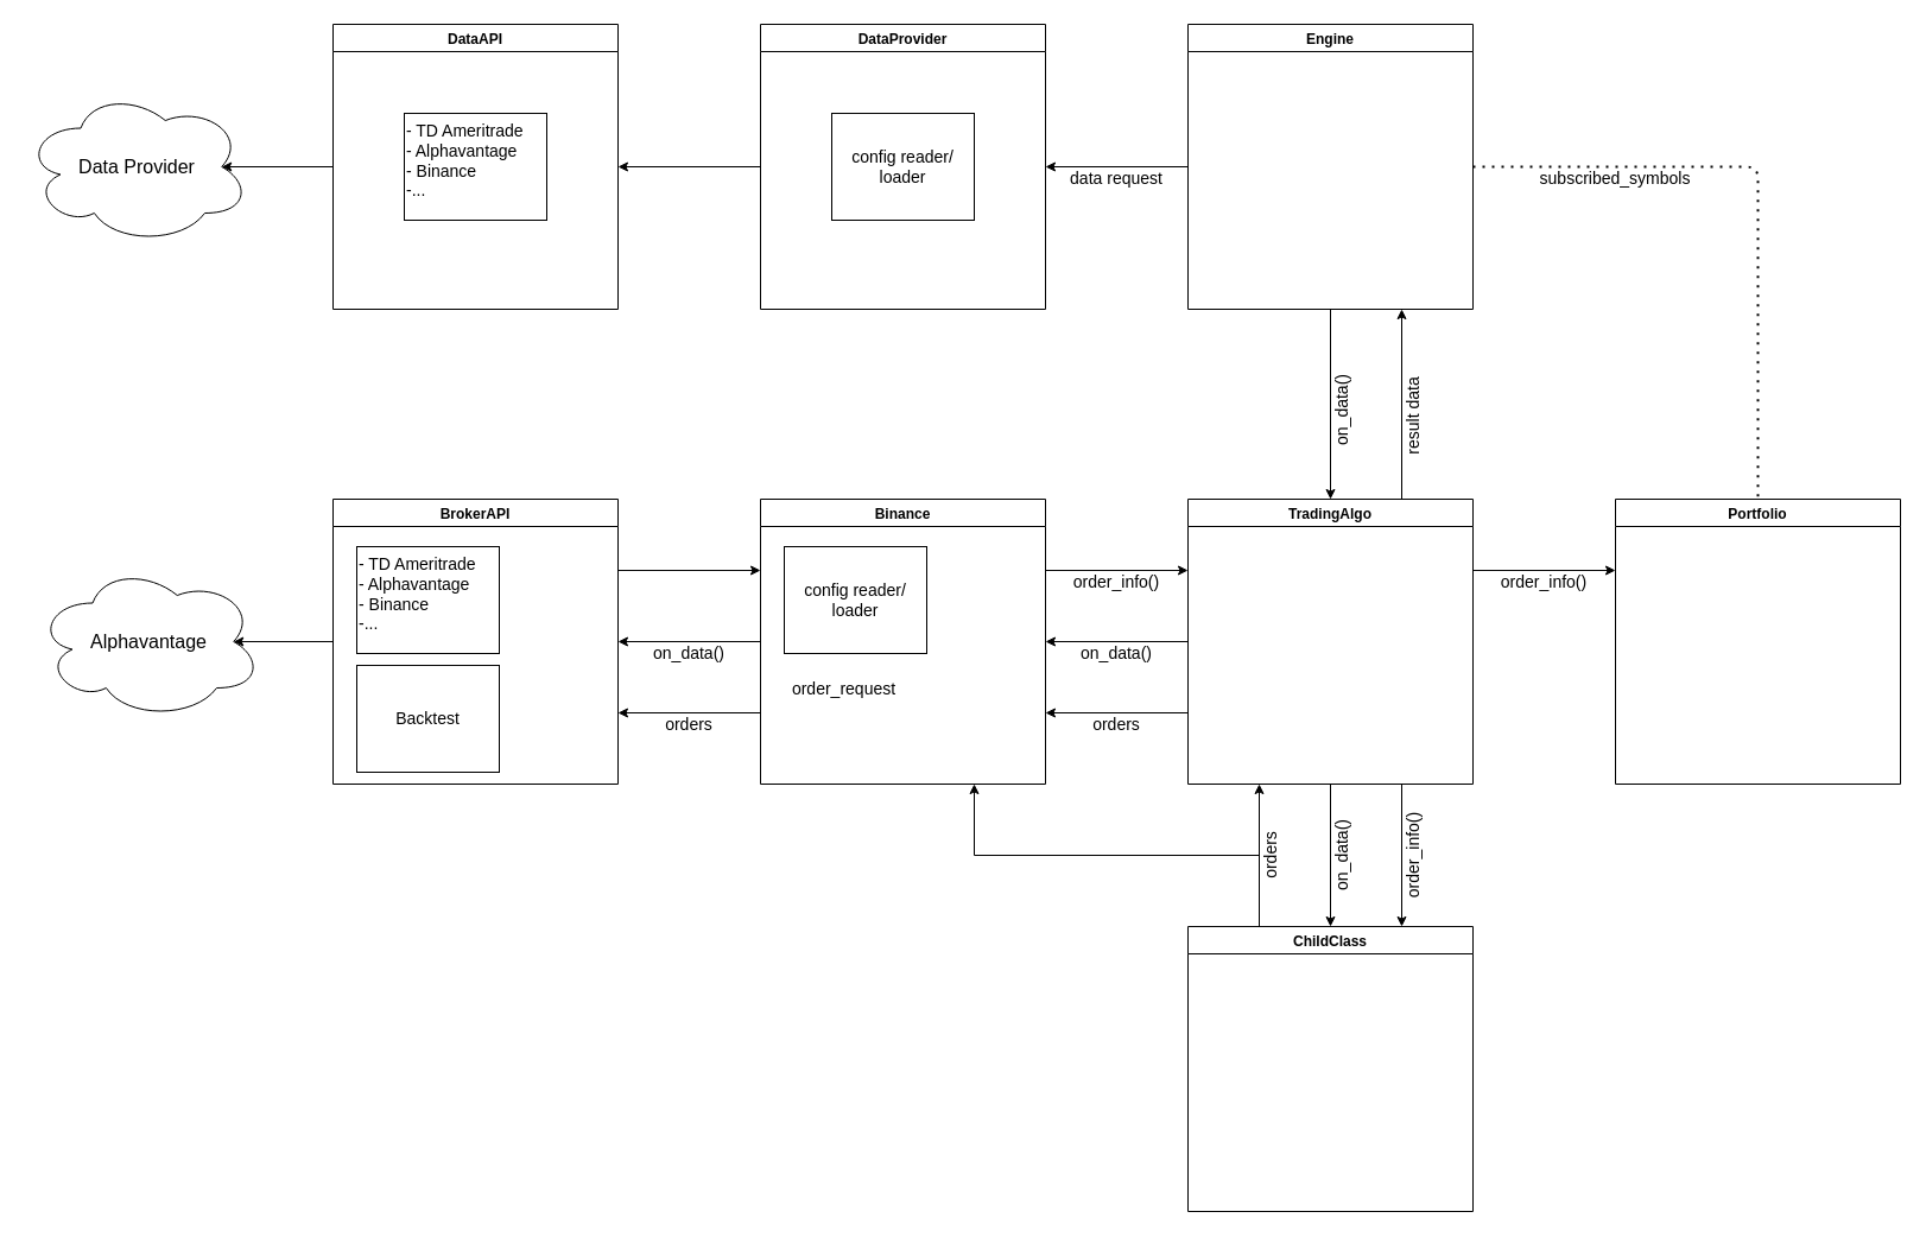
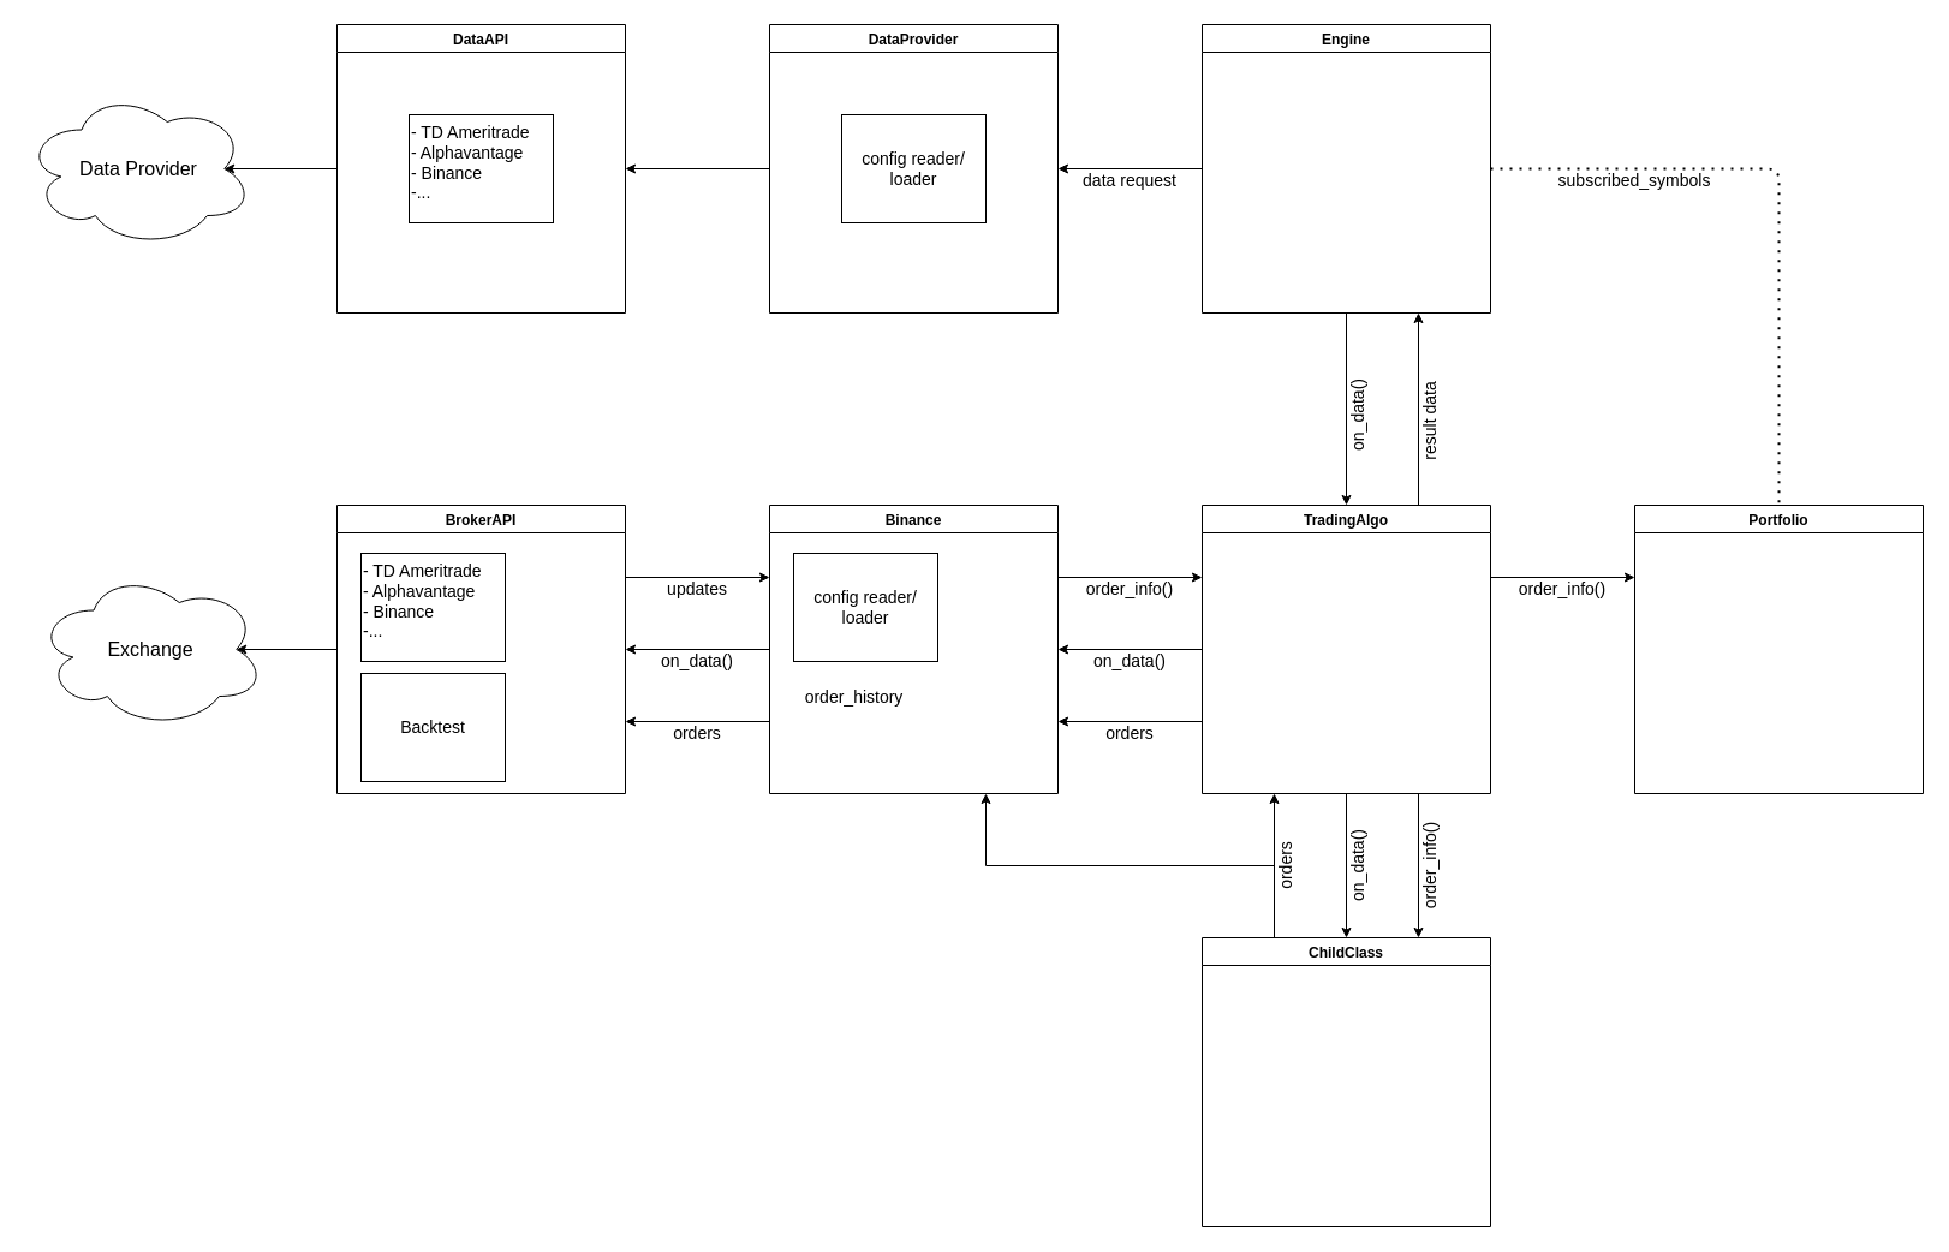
  <mxCell id="0" />
  <mxCell id="1" parent="0" />
  <mxCell id="2" style="edgeStyle=orthogonalEdgeStyle;rounded=0;orthogonalLoop=1;jettySize=auto;html=1;entryX=0.5;entryY=0;entryDx=0;entryDy=0;" edge="1" parent="1" source="8" target="13"><mxGeometry relative="1" as="geometry" /></mxCell>
  <mxCell id="3" style="edgeStyle=orthogonalEdgeStyle;rounded=0;orthogonalLoop=1;jettySize=auto;html=1;exitX=0;exitY=0.5;exitDx=0;exitDy=0;entryX=1;entryY=0.5;entryDx=0;entryDy=0;" edge="1" parent="1" source="8" target="17"><mxGeometry relative="1" as="geometry" /></mxCell>
  <mxCell id="4" style="edgeStyle=orthogonalEdgeStyle;rounded=0;orthogonalLoop=1;jettySize=auto;html=1;exitX=0;exitY=0.75;exitDx=0;exitDy=0;entryX=1;entryY=0.75;entryDx=0;entryDy=0;" edge="1" parent="1" source="8" target="17"><mxGeometry relative="1" as="geometry" /></mxCell>
  <mxCell id="5" style="edgeStyle=orthogonalEdgeStyle;rounded=0;orthogonalLoop=1;jettySize=auto;html=1;exitX=1;exitY=0.25;exitDx=0;exitDy=0;entryX=0;entryY=0.25;entryDx=0;entryDy=0;" edge="1" parent="1" source="8" target="25"><mxGeometry relative="1" as="geometry" /></mxCell>
  <mxCell id="6" style="edgeStyle=orthogonalEdgeStyle;rounded=0;orthogonalLoop=1;jettySize=auto;html=1;exitX=0.75;exitY=1;exitDx=0;exitDy=0;entryX=0.75;entryY=0;entryDx=0;entryDy=0;" edge="1" parent="1" source="8" target="13"><mxGeometry relative="1" as="geometry" /></mxCell>
  <mxCell id="7" style="edgeStyle=orthogonalEdgeStyle;rounded=0;orthogonalLoop=1;jettySize=auto;html=1;exitX=0.75;exitY=0;exitDx=0;exitDy=0;entryX=0.75;entryY=1;entryDx=0;entryDy=0;" edge="1" parent="1" source="8" target="11"><mxGeometry relative="1" as="geometry" /></mxCell>
  <mxCell id="8" value="TradingAlgo" style="swimlane;rounded=0;shadow=0;sketch=0;glass=0;swimlaneLine=1;" vertex="1" parent="1"><mxGeometry x="1000" y="420" width="240" height="240" as="geometry"><mxRectangle x="1080" y="400" width="100" height="23" as="alternateBounds" /></mxGeometry></mxCell>
  <mxCell id="9" style="edgeStyle=orthogonalEdgeStyle;rounded=0;orthogonalLoop=1;jettySize=auto;html=1;" edge="1" parent="1" source="11" target="8"><mxGeometry relative="1" as="geometry" /></mxCell>
  <mxCell id="10" style="edgeStyle=orthogonalEdgeStyle;rounded=0;orthogonalLoop=1;jettySize=auto;html=1;entryX=1;entryY=0.5;entryDx=0;entryDy=0;" edge="1" parent="1" source="11" target="41"><mxGeometry relative="1" as="geometry" /></mxCell>
  <mxCell id="11" value="Engine" style="swimlane;rounded=0;shadow=0;sketch=0;glass=0;swimlaneLine=1;" vertex="1" parent="1"><mxGeometry x="1000" width="240" height="240" as="geometry" y="20"><mxRectangle x="1080" y="400" width="100" height="23" as="alternateBounds" /></mxGeometry></mxCell>
  <mxCell id="12" style="edgeStyle=orthogonalEdgeStyle;rounded=0;orthogonalLoop=1;jettySize=auto;html=1;exitX=0.25;exitY=0;exitDx=0;exitDy=0;entryX=0.25;entryY=1;entryDx=0;entryDy=0;" edge="1" parent="1" source="13" target="8"><mxGeometry relative="1" as="geometry" /></mxCell>
  <mxCell id="13" value="ChildClass" style="swimlane;rounded=0;shadow=0;sketch=0;glass=0;swimlaneLine=1;" vertex="1" parent="1"><mxGeometry x="1000" y="780" width="240" height="240" as="geometry"><mxRectangle x="1080" y="400" width="100" height="23" as="alternateBounds" /></mxGeometry></mxCell>
  <mxCell id="14" style="edgeStyle=orthogonalEdgeStyle;rounded=0;orthogonalLoop=1;jettySize=auto;html=1;exitX=1;exitY=0.25;exitDx=0;exitDy=0;entryX=0;entryY=0.25;entryDx=0;entryDy=0;" edge="1" parent="1" source="17" target="8"><mxGeometry relative="1" as="geometry" /></mxCell>
  <mxCell id="15" style="edgeStyle=orthogonalEdgeStyle;rounded=0;orthogonalLoop=1;jettySize=auto;html=1;exitX=0;exitY=0.75;exitDx=0;exitDy=0;entryX=1;entryY=0.75;entryDx=0;entryDy=0;" edge="1" parent="1" source="17" target="29"><mxGeometry relative="1" as="geometry" /></mxCell>
  <mxCell id="16" style="edgeStyle=orthogonalEdgeStyle;rounded=0;orthogonalLoop=1;jettySize=auto;html=1;exitX=0;exitY=0.5;exitDx=0;exitDy=0;entryX=1;entryY=0.5;entryDx=0;entryDy=0;" edge="1" parent="1" source="17" target="29"><mxGeometry relative="1" as="geometry" /></mxCell>
  <mxCell id="17" value="Binance" style="swimlane;rounded=0;shadow=0;sketch=0;glass=0;swimlaneLine=1;" vertex="1" parent="1"><mxGeometry x="640" y="420" width="240" height="240" as="geometry"><mxRectangle x="1080" y="400" width="100" height="23" as="alternateBounds" /></mxGeometry></mxCell>
  <mxCell id="18" value="&lt;font style=&quot;font-size: 14px&quot;&gt;config reader/&lt;br&gt;loader&lt;/font&gt;" style="rounded=0;whiteSpace=wrap;html=1;shadow=0;glass=0;comic=0;sketch=0;fillColor=none;align=center;verticalAlign=middle;" vertex="1" parent="17"><mxGeometry x="20" y="40" width="120" height="90" as="geometry" /></mxCell>
- <mxCell id="19" value="&lt;span style=&quot;font-size: 14px&quot;&gt;order_request&lt;/span&gt;" style="text;html=1;align=center;verticalAlign=middle;resizable=0;points=[];autosize=1;" vertex="1" parent="17"><mxGeometry x="20" y="150" width="100" height="20" as="geometry" /></mxCell>
+ <mxCell id="19" value="&lt;span style=&quot;font-size: 14px&quot;&gt;order_history&lt;/span&gt;" style="text;html=1;align=center;verticalAlign=middle;resizable=0;points=[];autosize=1;" vertex="1" parent="17"><mxGeometry x="20" y="150" width="100" height="20" as="geometry" /></mxCell>
  <mxCell id="20" value="&lt;span style=&quot;font-size: 14px&quot;&gt;on_data()&lt;/span&gt;" style="text;html=1;strokeColor=none;fillColor=none;align=center;verticalAlign=middle;whiteSpace=wrap;rounded=0;shadow=0;glass=0;sketch=0;rotation=-90;" vertex="1" parent="1"><mxGeometry x="1110" y="710" width="40" height="20" as="geometry" /></mxCell>
  <mxCell id="21" value="&lt;span style=&quot;font-size: 14px&quot;&gt;on_data()&lt;/span&gt;" style="text;html=1;strokeColor=none;fillColor=none;align=center;verticalAlign=middle;whiteSpace=wrap;rounded=0;shadow=0;glass=0;sketch=0;" vertex="1" parent="1"><mxGeometry x="920" y="540" width="40" height="20" as="geometry" /></mxCell>
  <mxCell id="22" style="edgeStyle=orthogonalEdgeStyle;rounded=0;orthogonalLoop=1;jettySize=auto;html=1;entryX=0.75;entryY=1;entryDx=0;entryDy=0;" edge="1" parent="1" source="23" target="17"><mxGeometry relative="1" as="geometry" /></mxCell>
  <mxCell id="23" value="&lt;span style=&quot;font-size: 14px&quot;&gt;orders&lt;/span&gt;" style="text;html=1;strokeColor=none;fillColor=none;align=center;verticalAlign=middle;whiteSpace=wrap;rounded=0;shadow=0;glass=0;sketch=0;rotation=-90;" vertex="1" parent="1"><mxGeometry x="1050" y="710" width="40" height="20" as="geometry" /></mxCell>
  <mxCell id="24" value="&lt;span style=&quot;font-size: 14px&quot;&gt;orders&lt;/span&gt;" style="text;html=1;strokeColor=none;fillColor=none;align=center;verticalAlign=middle;whiteSpace=wrap;rounded=0;shadow=0;glass=0;sketch=0;" vertex="1" parent="1"><mxGeometry x="920" y="600" width="40" height="20" as="geometry" /></mxCell>
  <mxCell id="25" value="Portfolio" style="swimlane;rounded=0;shadow=0;sketch=0;glass=0;swimlaneLine=1;" vertex="1" parent="1"><mxGeometry x="1360" y="420" width="240" height="240" as="geometry"><mxRectangle x="1080" y="400" width="100" height="23" as="alternateBounds" /></mxGeometry></mxCell>
  <mxCell id="26" value="&lt;span style=&quot;font-size: 14px&quot;&gt;order_info()&lt;/span&gt;" style="text;html=1;strokeColor=none;fillColor=none;align=center;verticalAlign=middle;whiteSpace=wrap;rounded=0;shadow=0;glass=0;sketch=0;" vertex="1" parent="1"><mxGeometry x="900" y="480" width="80" height="20" as="geometry" /></mxCell>
  <mxCell id="27" style="edgeStyle=orthogonalEdgeStyle;rounded=0;orthogonalLoop=1;jettySize=auto;html=1;exitX=1;exitY=0.25;exitDx=0;exitDy=0;entryX=0;entryY=0.25;entryDx=0;entryDy=0;" edge="1" parent="1" source="29" target="17"><mxGeometry relative="1" as="geometry" /></mxCell>
  <mxCell id="28" style="edgeStyle=orthogonalEdgeStyle;rounded=0;orthogonalLoop=1;jettySize=auto;html=1;exitX=0;exitY=0.5;exitDx=0;exitDy=0;entryX=0.875;entryY=0.5;entryDx=0;entryDy=0;entryPerimeter=0;" edge="1" parent="1" source="29" target="34"><mxGeometry relative="1" as="geometry" /></mxCell>
  <mxCell id="29" value="BrokerAPI" style="swimlane;rounded=0;shadow=0;sketch=0;glass=0;swimlaneLine=1;" vertex="1" parent="1"><mxGeometry x="280" y="420" width="240" height="240" as="geometry"><mxRectangle x="360" y="400" width="100" height="23" as="alternateBounds" /></mxGeometry></mxCell>
  <mxCell id="30" value="&lt;font style=&quot;font-size: 14px&quot;&gt;- TD Ameritrade&lt;br&gt;- Alphavantage&lt;br&gt;- Binance&lt;br&gt;-...&lt;/font&gt;" style="rounded=0;whiteSpace=wrap;html=1;shadow=0;glass=0;comic=0;sketch=0;fillColor=none;align=left;verticalAlign=top;" vertex="1" parent="29"><mxGeometry x="20" y="40" width="120" height="90" as="geometry" /></mxCell>
  <mxCell id="31" value="&lt;span style=&quot;font-size: 14px&quot;&gt;Backtest&lt;/span&gt;" style="rounded=0;whiteSpace=wrap;html=1;shadow=0;glass=0;comic=0;sketch=0;fillColor=none;align=center;verticalAlign=middle;" vertex="1" parent="29"><mxGeometry x="20" y="140" width="120" height="90" as="geometry" /></mxCell>
+ <mxCell id="32" value="&lt;span style=&quot;font-size: 14px&quot;&gt;updates&lt;/span&gt;" style="text;html=1;strokeColor=none;fillColor=none;align=center;verticalAlign=middle;whiteSpace=wrap;rounded=0;shadow=0;glass=0;sketch=0;" vertex="1" parent="1"><mxGeometry x="560" y="480" width="40" height="20" as="geometry" /></mxCell>
  <mxCell id="33" value="&lt;span style=&quot;font-size: 14px&quot;&gt;orders&lt;/span&gt;" style="text;html=1;strokeColor=none;fillColor=none;align=center;verticalAlign=middle;whiteSpace=wrap;rounded=0;shadow=0;glass=0;sketch=0;" vertex="1" parent="1"><mxGeometry x="560" y="600" width="40" height="20" as="geometry" /></mxCell>
- <mxCell id="34" value="Alphavantage" style="ellipse;shape=cloud;whiteSpace=wrap;html=1;rounded=0;shadow=0;glass=0;sketch=0;fontSize=16;" vertex="1" parent="1"><mxGeometry x="30" y="475" width="190" height="130" as="geometry" /></mxCell>
+ <mxCell id="34" value="Exchange" style="ellipse;shape=cloud;whiteSpace=wrap;html=1;rounded=0;shadow=0;glass=0;sketch=0;fontSize=16;" vertex="1" parent="1"><mxGeometry x="30" y="475" width="190" height="130" as="geometry" /></mxCell>
  <mxCell id="35" value="" style="endArrow=none;dashed=1;html=1;dashPattern=1 3;strokeWidth=2;entryX=0.5;entryY=0;entryDx=0;entryDy=0;exitX=1;exitY=0.5;exitDx=0;exitDy=0;" edge="1" parent="1" source="11" target="25"><mxGeometry width="50" height="50" relative="1" as="geometry"><mxPoint x="1170" y="290" as="sourcePoint" /><mxPoint x="1320" y="310" as="targetPoint" /><Array as="points"><mxPoint x="1480" y="140" /></Array></mxGeometry></mxCell>
  <mxCell id="36" value="&lt;font style=&quot;font-size: 14px&quot;&gt;subscribed_symbols&lt;/font&gt;" style="text;html=1;strokeColor=none;fillColor=none;align=center;verticalAlign=middle;whiteSpace=wrap;rounded=0;shadow=0;glass=0;comic=0;sketch=0;" vertex="1" parent="1"><mxGeometry x="1280" y="140" width="160" height="20" as="geometry" /></mxCell>
  <mxCell id="37" value="&lt;span style=&quot;font-size: 14px&quot;&gt;order_info()&lt;/span&gt;" style="text;html=1;strokeColor=none;fillColor=none;align=center;verticalAlign=middle;whiteSpace=wrap;rounded=0;shadow=0;glass=0;sketch=0;rotation=-90;" vertex="1" parent="1"><mxGeometry x="1150" y="710" width="80" height="20" as="geometry" /></mxCell>
  <mxCell id="38" value="&lt;span style=&quot;font-size: 14px&quot;&gt;order_info()&lt;/span&gt;" style="text;html=1;strokeColor=none;fillColor=none;align=center;verticalAlign=middle;whiteSpace=wrap;rounded=0;shadow=0;glass=0;sketch=0;" vertex="1" parent="1"><mxGeometry x="1260" y="480" width="80" height="20" as="geometry" /></mxCell>
  <mxCell id="39" value="&lt;span style=&quot;font-size: 14px&quot;&gt;on_data()&lt;/span&gt;" style="text;html=1;strokeColor=none;fillColor=none;align=center;verticalAlign=middle;whiteSpace=wrap;rounded=0;shadow=0;glass=0;sketch=0;rotation=-90;" vertex="1" parent="1"><mxGeometry x="1095" y="335" width="70" height="20" as="geometry" /></mxCell>
  <mxCell id="40" style="edgeStyle=orthogonalEdgeStyle;rounded=0;orthogonalLoop=1;jettySize=auto;html=1;exitX=0;exitY=0.5;exitDx=0;exitDy=0;entryX=1;entryY=0.5;entryDx=0;entryDy=0;" edge="1" parent="1" source="41" target="47"><mxGeometry relative="1" as="geometry" /></mxCell>
  <mxCell id="41" value="DataProvider" style="swimlane;rounded=0;shadow=0;sketch=0;glass=0;swimlaneLine=1;" vertex="1" parent="1"><mxGeometry x="640" width="240" height="240" as="geometry" y="20"><mxRectangle x="1080" y="400" width="100" height="23" as="alternateBounds" /></mxGeometry></mxCell>
  <mxCell id="42" value="&lt;font style=&quot;font-size: 14px&quot;&gt;config reader/&lt;br&gt;loader&lt;/font&gt;" style="rounded=0;whiteSpace=wrap;html=1;shadow=0;glass=0;comic=0;sketch=0;fillColor=none;align=center;verticalAlign=middle;" vertex="1" parent="41"><mxGeometry x="60" y="75" width="120" height="90" as="geometry" /></mxCell>
  <mxCell id="43" value="&lt;span style=&quot;font-size: 14px&quot;&gt;data request&lt;/span&gt;" style="text;html=1;strokeColor=none;fillColor=none;align=center;verticalAlign=middle;whiteSpace=wrap;rounded=0;shadow=0;glass=0;sketch=0;" vertex="1" parent="1"><mxGeometry x="890" y="140" width="100" height="20" as="geometry" /></mxCell>
  <mxCell id="44" value="&lt;span style=&quot;font-size: 14px&quot;&gt;on_data()&lt;/span&gt;" style="text;html=1;strokeColor=none;fillColor=none;align=center;verticalAlign=middle;whiteSpace=wrap;rounded=0;shadow=0;glass=0;sketch=0;" vertex="1" parent="1"><mxGeometry x="560" y="540" width="40" height="20" as="geometry" /></mxCell>
  <mxCell id="45" value="Data Provider" style="ellipse;shape=cloud;whiteSpace=wrap;html=1;rounded=0;shadow=0;glass=0;sketch=0;fontSize=16;" vertex="1" parent="1"><mxGeometry x="20" y="75" width="190" height="130" as="geometry" /></mxCell>
  <mxCell id="46" style="edgeStyle=orthogonalEdgeStyle;rounded=0;orthogonalLoop=1;jettySize=auto;html=1;entryX=0.875;entryY=0.5;entryDx=0;entryDy=0;entryPerimeter=0;" edge="1" parent="1" source="47" target="45"><mxGeometry relative="1" as="geometry" /></mxCell>
  <mxCell id="47" value="DataAPI" style="swimlane;rounded=0;shadow=0;sketch=0;glass=0;swimlaneLine=1;" vertex="1" parent="1"><mxGeometry x="280" width="240" height="240" as="geometry" y="20"><mxRectangle x="1080" y="400" width="100" height="23" as="alternateBounds" /></mxGeometry></mxCell>
  <mxCell id="48" value="&lt;font style=&quot;font-size: 14px&quot;&gt;- TD Ameritrade&lt;br&gt;- Alphavantage&lt;br&gt;- Binance&lt;br&gt;-...&lt;/font&gt;" style="rounded=0;whiteSpace=wrap;html=1;shadow=0;glass=0;comic=0;sketch=0;fillColor=none;align=left;verticalAlign=top;" vertex="1" parent="47"><mxGeometry x="60" y="75" width="120" height="90" as="geometry" /></mxCell>
  <mxCell id="49" value="&lt;span style=&quot;font-size: 14px&quot;&gt;result data&lt;/span&gt;" style="text;html=1;strokeColor=none;fillColor=none;align=center;verticalAlign=middle;whiteSpace=wrap;rounded=0;shadow=0;glass=0;sketch=0;rotation=-90;" vertex="1" parent="1"><mxGeometry x="1125" y="340" width="130" height="20" as="geometry" /></mxCell>
